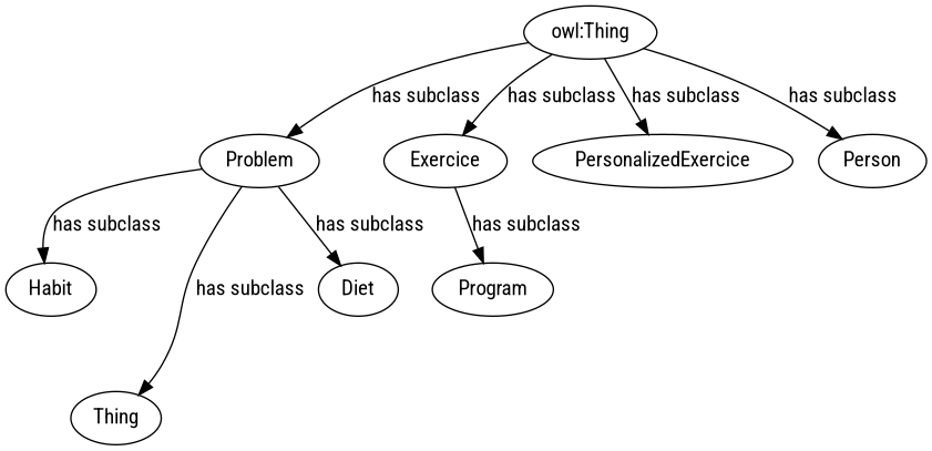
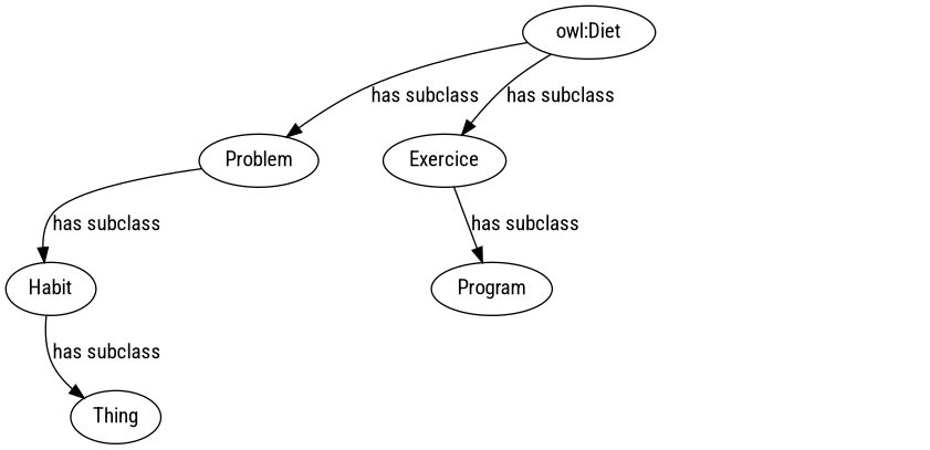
  digraph {
    fontname="Roboto Condensed"
    node [fontname="Roboto Condensed"]
    edge [fontname="Roboto Condensed"]
-   "owl:Thing"
+   "owl:Thing" [label="owl:Diet"]
    Problem
    Exercice
-   PersonalizedExercice
-   Person
    Habit
    n7 [label=Thing]
-   Diet
    Program
    "owl:Thing" -> Problem [label="has subclass"]
    "owl:Thing" -> Exercice [label="has subclass"]
-   "owl:Thing" -> PersonalizedExercice [label="has subclass"]
-   "owl:Thing" -> Person [label="has subclass"]
    Problem -> Habit [label="has subclass"]
-   Problem -> n7 [label="has subclass"]
-   Problem -> Diet [label="has subclass"]
+   Habit -> n7 [label="has subclass"]
    Exercice -> Program [label="has subclass"]
  }
